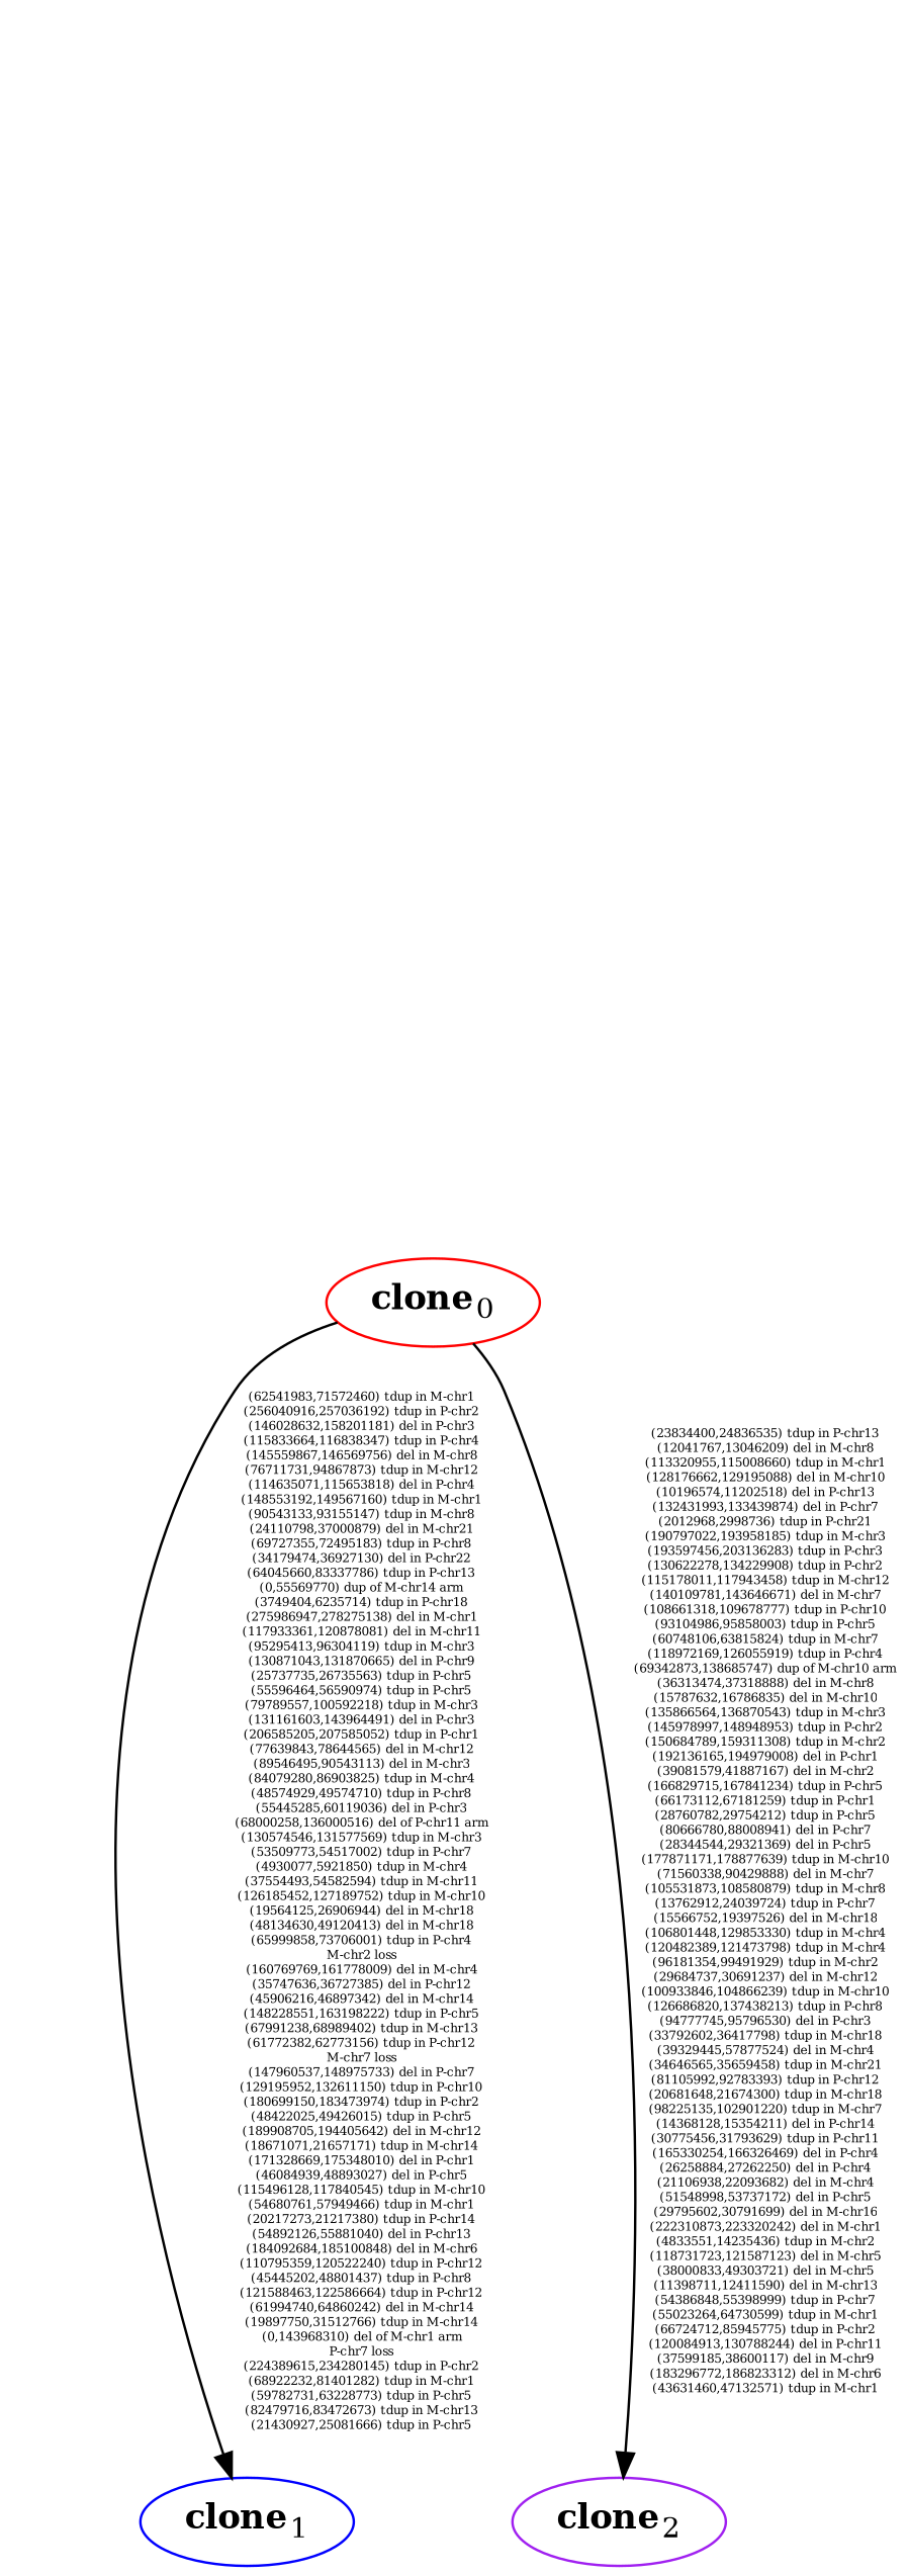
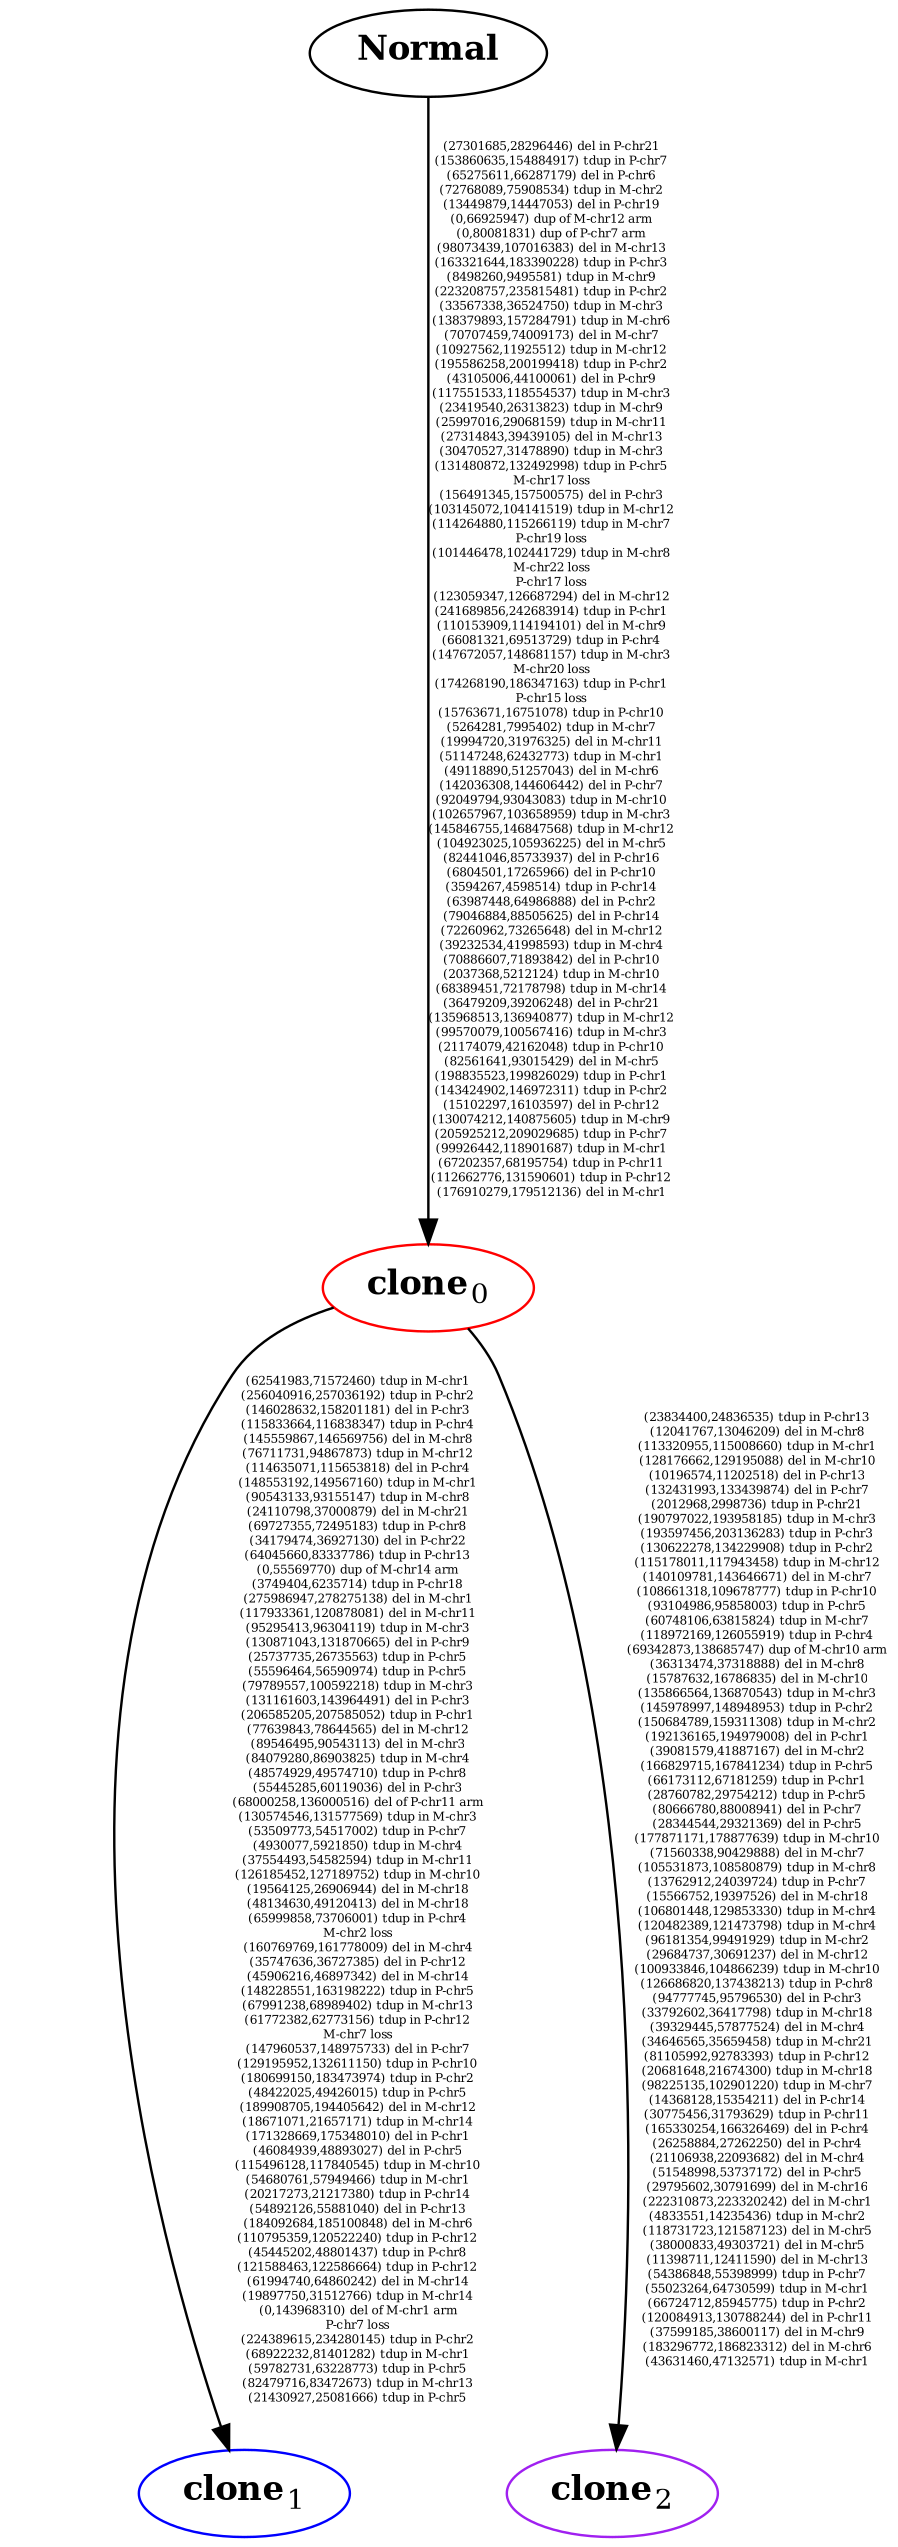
  digraph {
    nodesep=0.6
    splines=true
    fontname="DejaVu Serif"
    node [fontname="DejaVu Serif"]
    edge [fixedsize=true fontsize=5 fontname="DejaVu Serif"]
    n1 [color=blue label=<<B>clone</B><SUB>1</SUB>>]
    n2 [color=purple label=<<B>clone</B><SUB>2</SUB>>]
+   n3 [color=black label=<<B>Normal</B>>]
    n4 [color=red label=<<B>clone</B><SUB>0</SUB>>]
    subgraph sub_1 {
+     n3
      n4
      subgraph sub_2 {
        rank=same
        n1
        n2
      }
    }
+   n3 -> n4 [label="(27301685,28296446) del in P-chr21\n(153860635,154884917) tdup in P-chr7\n(65275611,66287179) del in P-chr6\n(72768089,75908534) tdup in M-chr2\n(13449879,14447053) del in P-chr19\n(0,66925947) dup of M-chr12 arm\n(0,80081831) dup of P-chr7 arm\n(98073439,107016383) del in M-chr13\n(163321644,183390228) tdup in P-chr3\n(8498260,9495581) tdup in M-chr9\n(223208757,235815481) tdup in P-chr2\n(33567338,36524750) tdup in M-chr3\n(138379893,157284791) tdup in M-chr6\n(70707459,74009173) del in M-chr7\n(10927562,11925512) tdup in M-chr12\n(195586258,200199418) tdup in P-chr2\n(43105006,44100061) del in P-chr9\n(117551533,118554537) tdup in M-chr3\n(23419540,26313823) tdup in M-chr9\n(25997016,29068159) tdup in M-chr11\n(27314843,39439105) del in M-chr13\n(30470527,31478890) tdup in M-chr3\n(131480872,132492998) tdup in P-chr5\nM-chr17 loss\n(156491345,157500575) del in P-chr3\n(103145072,104141519) tdup in M-chr12\n(114264880,115266119) tdup in M-chr7\nP-chr19 loss\n(101446478,102441729) tdup in M-chr8\nM-chr22 loss\nP-chr17 loss\n(123059347,126687294) del in M-chr12\n(241689856,242683914) tdup in P-chr1\n(110153909,114194101) del in M-chr9\n(66081321,69513729) tdup in P-chr4\n(147672057,148681157) tdup in M-chr3\nM-chr20 loss\n(174268190,186347163) tdup in P-chr1\nP-chr15 loss\n(15763671,16751078) tdup in P-chr10\n(5264281,7995402) tdup in M-chr7\n(19994720,31976325) del in M-chr11\n(51147248,62432773) tdup in M-chr1\n(49118890,51257043) del in M-chr6\n(142036308,144606442) del in P-chr7\n(92049794,93043083) tdup in M-chr10\n(102657967,103658959) tdup in M-chr3\n(145846755,146847568) tdup in M-chr12\n(104923025,105936225) del in M-chr5\n(82441046,85733937) del in P-chr16\n(6804501,17265966) del in P-chr10\n(3594267,4598514) tdup in P-chr14\n(63987448,64986888) del in P-chr2\n(79046884,88505625) del in P-chr14\n(72260962,73265648) del in M-chr12\n(39232534,41998593) tdup in M-chr4\n(70886607,71893842) del in P-chr10\n(2037368,5212124) tdup in M-chr10\n(68389451,72178798) tdup in M-chr14\n(36479209,39206248) del in P-chr21\n(135968513,136940877) tdup in M-chr12\n(99570079,100567416) tdup in M-chr3\n(21174079,42162048) tdup in P-chr10\n(82561641,93015429) del in M-chr5\n(198835523,199826029) tdup in P-chr1\n(143424902,146972311) tdup in P-chr2\n(15102297,16103597) del in P-chr12\n(130074212,140875605) tdup in M-chr9\n(205925212,209029685) tdup in P-chr7\n(99926442,118901687) tdup in M-chr1\n(67202357,68195754) tdup in P-chr11\n(112662776,131590601) tdup in P-chr12\n(176910279,179512136) del in M-chr1"]
    n4 -> n1 [label="(62541983,71572460) tdup in M-chr1\n(256040916,257036192) tdup in P-chr2\n(146028632,158201181) del in P-chr3\n(115833664,116838347) tdup in P-chr4\n(145559867,146569756) del in M-chr8\n(76711731,94867873) tdup in M-chr12\n(114635071,115653818) del in P-chr4\n(148553192,149567160) tdup in M-chr1\n(90543133,93155147) tdup in M-chr8\n(24110798,37000879) del in M-chr21\n(69727355,72495183) tdup in P-chr8\n(34179474,36927130) del in P-chr22\n(64045660,83337786) tdup in P-chr13\n(0,55569770) dup of M-chr14 arm\n(3749404,6235714) tdup in P-chr18\n(275986947,278275138) del in M-chr1\n(117933361,120878081) del in M-chr11\n(95295413,96304119) tdup in M-chr3\n(130871043,131870665) del in P-chr9\n(25737735,26735563) tdup in P-chr5\n(55596464,56590974) tdup in P-chr5\n(79789557,100592218) tdup in M-chr3\n(131161603,143964491) del in P-chr3\n(206585205,207585052) tdup in P-chr1\n(77639843,78644565) del in M-chr12\n(89546495,90543113) del in M-chr3\n(84079280,86903825) tdup in M-chr4\n(48574929,49574710) tdup in P-chr8\n(55445285,60119036) del in P-chr3\n(68000258,136000516) del of P-chr11 arm\n(130574546,131577569) tdup in M-chr3\n(53509773,54517002) tdup in P-chr7\n(4930077,5921850) tdup in M-chr4\n(37554493,54582594) tdup in M-chr11\n(126185452,127189752) tdup in M-chr10\n(19564125,26906944) del in M-chr18\n(48134630,49120413) del in M-chr18\n(65999858,73706001) tdup in P-chr4\nM-chr2 loss\n(160769769,161778009) del in M-chr4\n(35747636,36727385) del in P-chr12\n(45906216,46897342) del in M-chr14\n(148228551,163198222) tdup in P-chr5\n(67991238,68989402) tdup in M-chr13\n(61772382,62773156) tdup in P-chr12\nM-chr7 loss\n(147960537,148975733) del in P-chr7\n(129195952,132611150) tdup in P-chr10\n(180699150,183473974) tdup in P-chr2\n(48422025,49426015) tdup in P-chr5\n(189908705,194405642) del in M-chr12\n(18671071,21657171) tdup in M-chr14\n(171328669,175348010) del in P-chr1\n(46084939,48893027) del in P-chr5\n(115496128,117840545) tdup in M-chr10\n(54680761,57949466) tdup in M-chr1\n(20217273,21217380) tdup in P-chr14\n(54892126,55881040) del in P-chr13\n(184092684,185100848) del in M-chr6\n(110795359,120522240) tdup in P-chr12\n(45445202,48801437) tdup in P-chr8\n(121588463,122586664) tdup in P-chr12\n(61994740,64860242) del in M-chr14\n(19897750,31512766) tdup in M-chr14\n(0,143968310) del of M-chr1 arm\nP-chr7 loss\n(224389615,234280145) tdup in P-chr2\n(68922232,81401282) tdup in M-chr1\n(59782731,63228773) tdup in P-chr5\n(82479716,83472673) tdup in M-chr13\n(21430927,25081666) tdup in P-chr5"]
    n4 -> n2 [label="(23834400,24836535) tdup in P-chr13\n(12041767,13046209) del in M-chr8\n(113320955,115008660) tdup in M-chr1\n(128176662,129195088) del in M-chr10\n(10196574,11202518) del in P-chr13\n(132431993,133439874) del in P-chr7\n(2012968,2998736) tdup in P-chr21\n(190797022,193958185) tdup in M-chr3\n(193597456,203136283) tdup in P-chr3\n(130622278,134229908) tdup in P-chr2\n(115178011,117943458) tdup in M-chr12\n(140109781,143646671) del in M-chr7\n(108661318,109678777) tdup in P-chr10\n(93104986,95858003) tdup in P-chr5\n(60748106,63815824) tdup in M-chr7\n(118972169,126055919) tdup in P-chr4\n(69342873,138685747) dup of M-chr10 arm\n(36313474,37318888) del in M-chr8\n(15787632,16786835) del in M-chr10\n(135866564,136870543) tdup in M-chr3\n(145978997,148948953) tdup in P-chr2\n(150684789,159311308) tdup in M-chr2\n(192136165,194979008) del in P-chr1\n(39081579,41887167) del in M-chr2\n(166829715,167841234) tdup in P-chr5\n(66173112,67181259) tdup in P-chr1\n(28760782,29754212) tdup in P-chr5\n(80666780,88008941) del in P-chr7\n(28344544,29321369) del in P-chr5\n(177871171,178877639) tdup in M-chr10\n(71560338,90429888) del in M-chr7\n(105531873,108580879) tdup in M-chr8\n(13762912,24039724) tdup in P-chr7\n(15566752,19397526) del in M-chr18\n(106801448,129853330) tdup in M-chr4\n(120482389,121473798) tdup in M-chr4\n(96181354,99491929) tdup in M-chr2\n(29684737,30691237) del in M-chr12\n(100933846,104866239) tdup in M-chr10\n(126686820,137438213) tdup in P-chr8\n(94777745,95796530) del in P-chr3\n(33792602,36417798) tdup in M-chr18\n(39329445,57877524) del in M-chr4\n(34646565,35659458) tdup in M-chr21\n(81105992,92783393) tdup in P-chr12\n(20681648,21674300) tdup in M-chr18\n(98225135,102901220) tdup in M-chr7\n(14368128,15354211) del in P-chr14\n(30775456,31793629) tdup in P-chr11\n(165330254,166326469) del in P-chr4\n(26258884,27262250) del in P-chr4\n(21106938,22093682) del in M-chr4\n(51548998,53737172) del in P-chr5\n(29795602,30791699) del in M-chr16\n(222310873,223320242) del in M-chr1\n(4833551,14235436) tdup in M-chr2\n(118731723,121587123) del in M-chr5\n(38000833,49303721) del in M-chr5\n(11398711,12411590) del in M-chr13\n(54386848,55398999) tdup in P-chr7\n(55023264,64730599) tdup in M-chr1\n(66724712,85945775) tdup in P-chr2\n(120084913,130788244) del in P-chr11\n(37599185,38600117) del in M-chr9\n(183296772,186823312) del in M-chr6\n(43631460,47132571) tdup in M-chr1"]
  }
